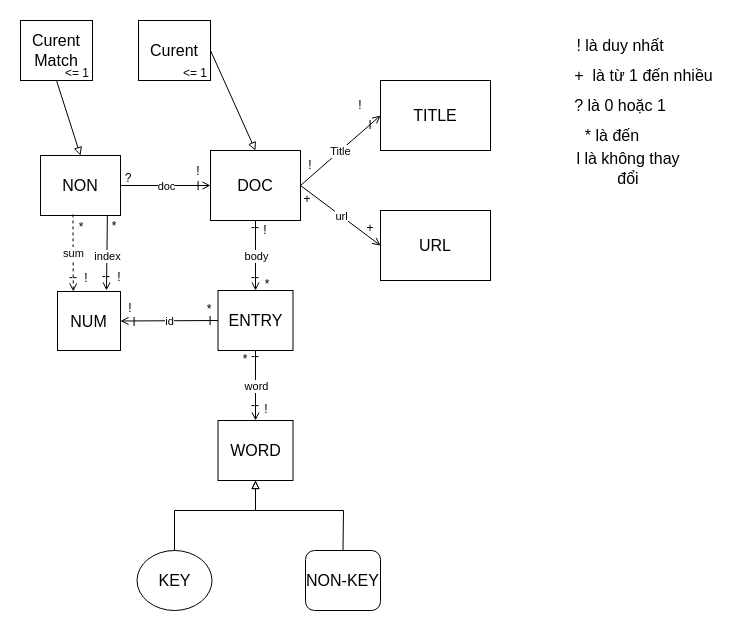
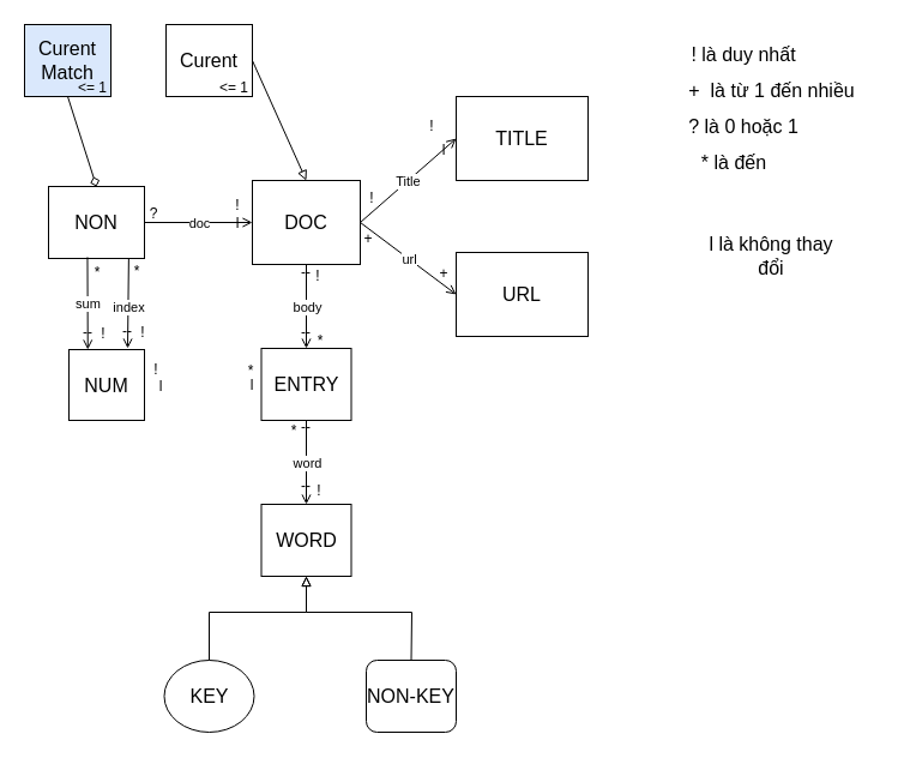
  <mxCell id="0" />
  <mxCell id="1" parent="0" />
  <mxCell id="2" value="DOC" style="rounded=0;whiteSpace=wrap;html=1;fontSize=16;" vertex="1" parent="1"><mxGeometry x="210" y="150" width="90" height="70" as="geometry" /></mxCell>
  <mxCell id="3" value="TITLE" style="rounded=0;whiteSpace=wrap;html=1;fontSize=16;" vertex="1" parent="1"><mxGeometry x="380" y="80" width="110" height="70" as="geometry" /></mxCell>
  <mxCell id="4" value="! là duy nhất" style="text;html=1;strokeColor=none;fillColor=none;align=center;verticalAlign=middle;whiteSpace=wrap;rounded=0;fontSize=16;" vertex="1" parent="1"><mxGeometry x="555" y="30" width="130" height="30" as="geometry" /></mxCell>
  <mxCell id="5" value="+&amp;nbsp; là từ 1 đến nhiều" style="text;html=1;strokeColor=none;fillColor=none;align=center;verticalAlign=middle;whiteSpace=wrap;rounded=0;fontSize=16;" vertex="1" parent="1"><mxGeometry x="560" y="60" width="167" height="30" as="geometry" /></mxCell>
  <mxCell id="6" value="URL" style="rounded=0;whiteSpace=wrap;html=1;fontSize=16;" vertex="1" parent="1"><mxGeometry x="380" y="210" width="110" height="70" as="geometry" /></mxCell>
  <mxCell id="7" value="" style="endArrow=open;html=1;rounded=0;exitX=1;exitY=0.5;exitDx=0;exitDy=0;entryX=0;entryY=0.5;entryDx=0;entryDy=0;endFill=0;" edge="1" parent="1" source="2" target="3"><mxGeometry relative="1" as="geometry"><mxPoint x="440" y="170" as="sourcePoint" /><mxPoint x="540" y="170" as="targetPoint" /></mxGeometry></mxCell>
  <mxCell id="8" value="Title" style="edgeLabel;resizable=0;html=1;align=center;verticalAlign=middle;" connectable="0" vertex="1" parent="7"><mxGeometry relative="1" as="geometry" /></mxCell>
  <mxCell id="9" value="!" style="text;html=1;strokeColor=none;fillColor=none;align=center;verticalAlign=middle;whiteSpace=wrap;rounded=0;" vertex="1" parent="1"><mxGeometry x="350" y="90" width="20" height="30" as="geometry" /></mxCell>
  <mxCell id="10" value="!" style="text;html=1;strokeColor=none;fillColor=none;align=center;verticalAlign=middle;whiteSpace=wrap;rounded=0;" vertex="1" parent="1"><mxGeometry x="300" y="150" width="20" height="30" as="geometry" /></mxCell>
  <mxCell id="11" value="l" style="text;html=1;strokeColor=none;fillColor=none;align=center;verticalAlign=middle;whiteSpace=wrap;rounded=0;" vertex="1" parent="1"><mxGeometry x="345" y="95" width="50" height="60" as="geometry" /></mxCell>
  <mxCell id="12" value="" style="endArrow=open;html=1;rounded=0;exitX=1;exitY=0.5;exitDx=0;exitDy=0;entryX=0;entryY=0.5;entryDx=0;entryDy=0;endFill=0;" edge="1" parent="1" source="2" target="6"><mxGeometry relative="1" as="geometry"><mxPoint x="440" y="170" as="sourcePoint" /><mxPoint x="540" y="170" as="targetPoint" /></mxGeometry></mxCell>
  <mxCell id="13" value="url" style="edgeLabel;resizable=0;html=1;align=center;verticalAlign=middle;" connectable="0" vertex="1" parent="12"><mxGeometry relative="1" as="geometry" /></mxCell>
  <mxCell id="14" value="+" style="text;html=1;strokeColor=none;fillColor=none;align=center;verticalAlign=middle;whiteSpace=wrap;rounded=0;" vertex="1" parent="1"><mxGeometry x="277" y="184" width="60" height="30" as="geometry" /></mxCell>
  <mxCell id="15" value="+" style="text;html=1;strokeColor=none;fillColor=none;align=center;verticalAlign=middle;whiteSpace=wrap;rounded=0;" vertex="1" parent="1"><mxGeometry x="340" y="213" width="60" height="30" as="geometry" /></mxCell>
  <mxCell id="16" value="NON" style="rounded=0;whiteSpace=wrap;html=1;fontSize=16;" vertex="1" parent="1"><mxGeometry x="40" y="155" width="80" height="60" as="geometry" /></mxCell>
  <mxCell id="17" value="? là 0 hoặc 1" style="text;html=1;strokeColor=none;fillColor=none;align=center;verticalAlign=middle;whiteSpace=wrap;rounded=0;fontSize=16;" vertex="1" parent="1"><mxGeometry x="560" y="90" width="120" height="30" as="geometry" /></mxCell>
  <mxCell id="18" value="" style="endArrow=open;html=1;rounded=0;exitX=1;exitY=0.5;exitDx=0;exitDy=0;entryX=0;entryY=0.5;entryDx=0;entryDy=0;endFill=0;" edge="1" parent="1" source="16" target="2"><mxGeometry relative="1" as="geometry"><mxPoint x="400" y="150" as="sourcePoint" /><mxPoint x="500" y="150" as="targetPoint" /></mxGeometry></mxCell>
  <mxCell id="19" value="doc" style="edgeLabel;resizable=0;html=1;align=center;verticalAlign=middle;" connectable="0" vertex="1" parent="18"><mxGeometry relative="1" as="geometry" /></mxCell>
  <mxCell id="20" value="?" style="text;html=1;strokeColor=none;fillColor=none;align=center;verticalAlign=middle;whiteSpace=wrap;rounded=0;" vertex="1" parent="1"><mxGeometry x="113" y="168" width="30" height="20" as="geometry" /></mxCell>
  <mxCell id="21" value="l" style="text;html=1;strokeColor=none;fillColor=none;align=center;verticalAlign=middle;whiteSpace=wrap;rounded=0;" vertex="1" parent="1"><mxGeometry x="173" y="156" width="50" height="60" as="geometry" /></mxCell>
  <mxCell id="22" value="!" style="text;html=1;strokeColor=none;fillColor=none;align=center;verticalAlign=middle;whiteSpace=wrap;rounded=0;" vertex="1" parent="1"><mxGeometry x="188" y="156" width="20" height="30" as="geometry" /></mxCell>
  <mxCell id="23" value="Curent" style="rounded=0;whiteSpace=wrap;html=1;fontSize=16;" vertex="1" parent="1"><mxGeometry x="138" y="20" width="72" height="60" as="geometry" /></mxCell>
  <mxCell id="24" value="&amp;lt;= 1" style="text;html=1;strokeColor=none;fillColor=none;align=center;verticalAlign=middle;whiteSpace=wrap;rounded=0;" vertex="1" parent="1"><mxGeometry x="165" y="58" width="60" height="30" as="geometry" /></mxCell>
  <mxCell id="25" value="" style="endArrow=block;html=1;rounded=0;exitX=1;exitY=0.5;exitDx=0;exitDy=0;entryX=0.5;entryY=0;entryDx=0;entryDy=0;endFill=0;" edge="1" parent="1" source="23" target="2"><mxGeometry relative="1" as="geometry"><mxPoint x="300" y="150" as="sourcePoint" /><mxPoint x="400" y="150" as="targetPoint" /></mxGeometry></mxCell>
- <mxCell id="26" value="Curent Match" style="rounded=0;whiteSpace=wrap;html=1;fontSize=16;" vertex="1" parent="1"><mxGeometry x="20" y="20" width="72" height="60" as="geometry" /></mxCell>
- <mxCell id="27" value="" style="endArrow=block;html=1;rounded=0;exitX=0.5;exitY=1;exitDx=0;exitDy=0;entryX=0.5;entryY=0;entryDx=0;entryDy=0;endFill=0;" edge="1" parent="1" source="26" target="16"><mxGeometry relative="1" as="geometry"><mxPoint x="220" y="60" as="sourcePoint" /><mxPoint x="265" y="160" as="targetPoint" /></mxGeometry></mxCell>
+ <mxCell id="26" value="Curent Match" style="rounded=0;whiteSpace=wrap;html=1;fontSize=16;fillColor=#dae8fc;" vertex="1" parent="1"><mxGeometry x="20" y="20" width="72" height="60" as="geometry" /></mxCell>
+ <mxCell id="27" value="" style="endArrow=diamond;html=1;rounded=0;exitX=0.5;exitY=1;exitDx=0;exitDy=0;entryX=0.5;entryY=0;entryDx=0;entryDy=0;endFill=0;" edge="1" parent="1" source="26" target="16"><mxGeometry relative="1" as="geometry"><mxPoint x="220" y="60" as="sourcePoint" /><mxPoint x="265" y="160" as="targetPoint" /></mxGeometry></mxCell>
  <mxCell id="28" value="&amp;lt;= 1" style="text;html=1;strokeColor=none;fillColor=none;align=center;verticalAlign=middle;whiteSpace=wrap;rounded=0;" vertex="1" parent="1"><mxGeometry x="47" y="58" width="60" height="30" as="geometry" /></mxCell>
  <mxCell id="29" value="ENTRY" style="rounded=0;whiteSpace=wrap;html=1;fontSize=16;" vertex="1" parent="1"><mxGeometry x="217.5" y="290" width="75" height="60" as="geometry" /></mxCell>
  <mxCell id="30" value="" style="endArrow=open;html=1;rounded=0;exitX=0.5;exitY=1;exitDx=0;exitDy=0;entryX=0.5;entryY=0;entryDx=0;entryDy=0;endFill=0;" edge="1" parent="1" source="2" target="29"><mxGeometry relative="1" as="geometry"><mxPoint x="330" y="140" as="sourcePoint" /><mxPoint x="430" y="140" as="targetPoint" /></mxGeometry></mxCell>
  <mxCell id="31" value="body" style="edgeLabel;resizable=0;html=1;align=center;verticalAlign=middle;" connectable="0" vertex="1" parent="30"><mxGeometry relative="1" as="geometry" /></mxCell>
  <mxCell id="32" value="* là đến" style="text;html=1;strokeColor=none;fillColor=none;align=center;verticalAlign=middle;whiteSpace=wrap;rounded=0;fontSize=16;" vertex="1" parent="1"><mxGeometry x="552" y="120" width="120" height="30" as="geometry" /></mxCell>
- <mxCell id="33" value="l là không thay đổi" style="text;html=1;strokeColor=none;fillColor=none;align=center;verticalAlign=middle;whiteSpace=wrap;rounded=0;fontSize=16;" vertex="1" parent="1"><mxGeometry x="568" y="153" width="120" height="30" as="geometry" /></mxCell>
+ <mxCell id="33" value="l là không thay đổi" style="text;html=1;strokeColor=none;fillColor=none;align=center;verticalAlign=middle;whiteSpace=wrap;rounded=0;fontSize=16;" vertex="1" parent="1"><mxGeometry x="583" y="198" width="120" height="30" as="geometry" /></mxCell>
  <mxCell id="34" value="--" style="text;html=1;strokeColor=none;fillColor=none;align=center;verticalAlign=middle;whiteSpace=wrap;rounded=0;" vertex="1" parent="1"><mxGeometry x="225" y="262" width="60" height="30" as="geometry" /></mxCell>
  <mxCell id="35" value="--" style="text;html=1;strokeColor=none;fillColor=none;align=center;verticalAlign=middle;whiteSpace=wrap;rounded=0;" vertex="1" parent="1"><mxGeometry x="225" y="212" width="60" height="30" as="geometry" /></mxCell>
  <mxCell id="36" value="!" style="text;html=1;strokeColor=none;fillColor=none;align=center;verticalAlign=middle;whiteSpace=wrap;rounded=0;" vertex="1" parent="1"><mxGeometry x="255" y="215" width="20" height="30" as="geometry" /></mxCell>
  <mxCell id="37" value="*" style="text;html=1;strokeColor=none;fillColor=none;align=center;verticalAlign=middle;whiteSpace=wrap;rounded=0;" vertex="1" parent="1"><mxGeometry x="257" y="269" width="20" height="30" as="geometry" /></mxCell>
  <mxCell id="38" value="NUM" style="rounded=0;whiteSpace=wrap;html=1;fontSize=16;" vertex="1" parent="1"><mxGeometry x="57" y="291" width="63" height="59" as="geometry" /></mxCell>
  <mxCell id="39" value="WORD" style="rounded=0;whiteSpace=wrap;html=1;fontSize=16;" vertex="1" parent="1"><mxGeometry x="217.5" y="420" width="75" height="60" as="geometry" /></mxCell>
  <mxCell id="40" value="KEY" style="ellipse;whiteSpace=wrap;html=1;fontSize=16;" vertex="1" parent="1"><mxGeometry x="136.5" y="550" width="75" height="60" as="geometry" /></mxCell>
  <mxCell id="41" value="NON-KEY" style="whiteSpace=wrap;html=1;fontSize=16;rounded=1;" vertex="1" parent="1"><mxGeometry x="305" y="550" width="75" height="60" as="geometry" /></mxCell>
  <mxCell id="42" value="" style="endArrow=open;html=1;rounded=0;exitX=0.5;exitY=1;exitDx=0;exitDy=0;entryX=0.5;entryY=0;entryDx=0;entryDy=0;endFill=0;" edge="1" parent="1" source="29" target="39"><mxGeometry relative="1" as="geometry"><mxPoint x="330" y="440" as="sourcePoint" /><mxPoint x="430" y="440" as="targetPoint" /></mxGeometry></mxCell>
  <mxCell id="43" value="word" style="edgeLabel;resizable=0;html=1;align=center;verticalAlign=middle;" connectable="0" vertex="1" parent="42"><mxGeometry relative="1" as="geometry" /></mxCell>
  <mxCell id="44" value="--" style="text;html=1;strokeColor=none;fillColor=none;align=center;verticalAlign=middle;whiteSpace=wrap;rounded=0;" vertex="1" parent="1"><mxGeometry x="225" y="390" width="60" height="30" as="geometry" /></mxCell>
  <mxCell id="45" value="!" style="text;html=1;strokeColor=none;fillColor=none;align=center;verticalAlign=middle;whiteSpace=wrap;rounded=0;" vertex="1" parent="1"><mxGeometry x="256" y="394" width="20" height="30" as="geometry" /></mxCell>
  <mxCell id="46" value="--" style="text;html=1;strokeColor=none;fillColor=none;align=center;verticalAlign=middle;whiteSpace=wrap;rounded=0;" vertex="1" parent="1"><mxGeometry x="224.5" y="341" width="60" height="30" as="geometry" /></mxCell>
  <mxCell id="47" value="*" style="text;html=1;strokeColor=none;fillColor=none;align=center;verticalAlign=middle;whiteSpace=wrap;rounded=0;" vertex="1" parent="1"><mxGeometry x="235" y="344" width="20" height="30" as="geometry" /></mxCell>
- <mxCell id="48" value="" style="endArrow=open;html=1;rounded=0;exitX=0;exitY=0.5;exitDx=0;exitDy=0;entryX=1;entryY=0.5;entryDx=0;entryDy=0;endFill=0;" edge="1" parent="1" source="29" target="38"><mxGeometry relative="1" as="geometry"><mxPoint x="260" y="330" as="sourcePoint" /><mxPoint x="360" y="330" as="targetPoint" /></mxGeometry></mxCell>
- <mxCell id="49" value="id" style="edgeLabel;resizable=0;html=1;align=center;verticalAlign=middle;" connectable="0" vertex="1" parent="48"><mxGeometry relative="1" as="geometry" /></mxCell>
  <mxCell id="50" value="l" style="text;html=1;strokeColor=none;fillColor=none;align=center;verticalAlign=middle;whiteSpace=wrap;rounded=0;" vertex="1" parent="1"><mxGeometry x="119" y="300.5" width="30" height="42" as="geometry" /></mxCell>
  <mxCell id="51" value="!" style="text;html=1;strokeColor=none;fillColor=none;align=center;verticalAlign=middle;whiteSpace=wrap;rounded=0;" vertex="1" parent="1"><mxGeometry x="120" y="293" width="20" height="30" as="geometry" /></mxCell>
  <mxCell id="52" value="l" style="text;html=1;strokeColor=none;fillColor=none;align=center;verticalAlign=middle;whiteSpace=wrap;rounded=0;" vertex="1" parent="1"><mxGeometry x="195" y="300" width="30" height="42" as="geometry" /></mxCell>
  <mxCell id="53" value="*" style="text;html=1;strokeColor=none;fillColor=none;align=center;verticalAlign=middle;whiteSpace=wrap;rounded=0;" vertex="1" parent="1"><mxGeometry x="199" y="294" width="20" height="30" as="geometry" /></mxCell>
  <mxCell id="54" value="" style="endArrow=block;html=1;rounded=0;exitX=0.5;exitY=0;exitDx=0;exitDy=0;entryX=0.5;entryY=1;entryDx=0;entryDy=0;endFill=0;" edge="1" parent="1" source="40" target="39"><mxGeometry relative="1" as="geometry"><mxPoint x="260" y="410" as="sourcePoint" /><mxPoint x="230" y="510" as="targetPoint" /><Array as="points"><mxPoint x="174" y="510" /><mxPoint x="255" y="510" /></Array></mxGeometry></mxCell>
  <mxCell id="55" value="" style="endArrow=block;html=1;rounded=0;entryX=0.5;entryY=1;entryDx=0;entryDy=0;exitX=0.5;exitY=0;exitDx=0;exitDy=0;endFill=0;" edge="1" parent="1" source="41"><mxGeometry relative="1" as="geometry"><mxPoint x="387.5" y="550" as="sourcePoint" /><mxPoint x="255" y="480" as="targetPoint" /><Array as="points"><mxPoint x="343" y="510" /><mxPoint x="255" y="510" /></Array></mxGeometry></mxCell>
- <mxCell id="56" value="" style="endArrow=open;html=1;rounded=0;exitX=0.406;exitY=0.982;exitDx=0;exitDy=0;entryX=0.25;entryY=0;entryDx=0;entryDy=0;exitPerimeter=0;endFill=0;dashed=1;" edge="1" parent="1" source="16" target="38"><mxGeometry relative="1" as="geometry"><mxPoint x="130" y="330" as="sourcePoint" /><mxPoint x="230" y="330" as="targetPoint" /></mxGeometry></mxCell>
+ <mxCell id="56" value="" style="endArrow=open;html=1;rounded=0;exitX=0.406;exitY=0.982;exitDx=0;exitDy=0;entryX=0.25;entryY=0;entryDx=0;entryDy=0;exitPerimeter=0;endFill=0;" edge="1" parent="1" source="16" target="38"><mxGeometry relative="1" as="geometry"><mxPoint x="130" y="330" as="sourcePoint" /><mxPoint x="230" y="330" as="targetPoint" /></mxGeometry></mxCell>
  <mxCell id="57" value="sum" style="edgeLabel;resizable=0;html=1;align=center;verticalAlign=middle;" connectable="0" vertex="1" parent="56"><mxGeometry relative="1" as="geometry" /></mxCell>
  <mxCell id="58" value="--" style="text;html=1;strokeColor=none;fillColor=none;align=center;verticalAlign=middle;whiteSpace=wrap;rounded=0;" vertex="1" parent="1"><mxGeometry x="60" y="266.5" width="26" height="21" as="geometry" /></mxCell>
  <mxCell id="59" value="!" style="text;html=1;strokeColor=none;fillColor=none;align=center;verticalAlign=middle;whiteSpace=wrap;rounded=0;" vertex="1" parent="1"><mxGeometry x="76" y="263" width="20" height="30" as="geometry" /></mxCell>
  <mxCell id="60" value="*" style="text;html=1;strokeColor=none;fillColor=none;align=center;verticalAlign=middle;whiteSpace=wrap;rounded=0;" vertex="1" parent="1"><mxGeometry x="71" y="212" width="20" height="30" as="geometry" /></mxCell>
  <mxCell id="61" value="" style="endArrow=open;html=1;rounded=0;exitX=0.836;exitY=0.996;exitDx=0;exitDy=0;endFill=0;exitPerimeter=0;" edge="1" parent="1" source="16"><mxGeometry relative="1" as="geometry"><mxPoint x="230" y="70" as="sourcePoint" /><mxPoint x="106" y="290" as="targetPoint" /></mxGeometry></mxCell>
  <mxCell id="62" value="index" style="edgeLabel;html=1;align=center;verticalAlign=middle;resizable=0;points=[];" vertex="1" connectable="0" parent="61"><mxGeometry x="0.086" relative="1" as="geometry"><mxPoint as="offset" /></mxGeometry></mxCell>
  <mxCell id="63" value="--" style="text;html=1;strokeColor=none;fillColor=none;align=center;verticalAlign=middle;whiteSpace=wrap;rounded=0;" vertex="1" parent="1"><mxGeometry x="93" y="265.5" width="26" height="21" as="geometry" /></mxCell>
  <mxCell id="64" value="!" style="text;html=1;strokeColor=none;fillColor=none;align=center;verticalAlign=middle;whiteSpace=wrap;rounded=0;" vertex="1" parent="1"><mxGeometry x="109" y="262" width="20" height="30" as="geometry" /></mxCell>
  <mxCell id="65" value="*" style="text;html=1;strokeColor=none;fillColor=none;align=center;verticalAlign=middle;whiteSpace=wrap;rounded=0;" vertex="1" parent="1"><mxGeometry x="104" y="211" width="20" height="30" as="geometry" /></mxCell>
